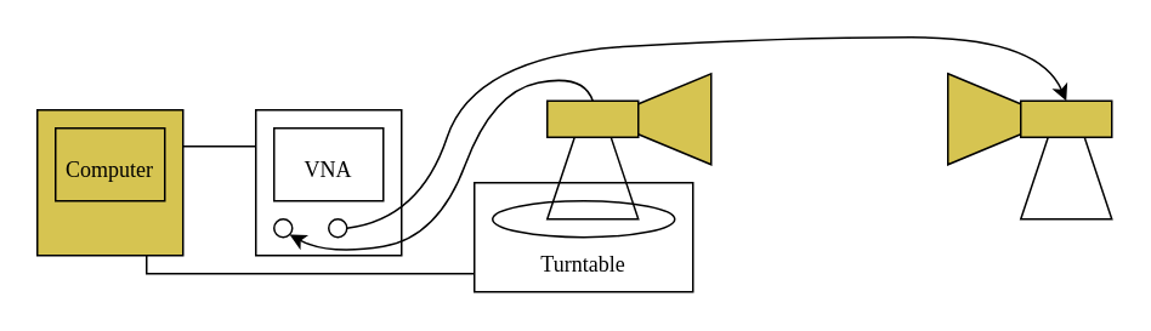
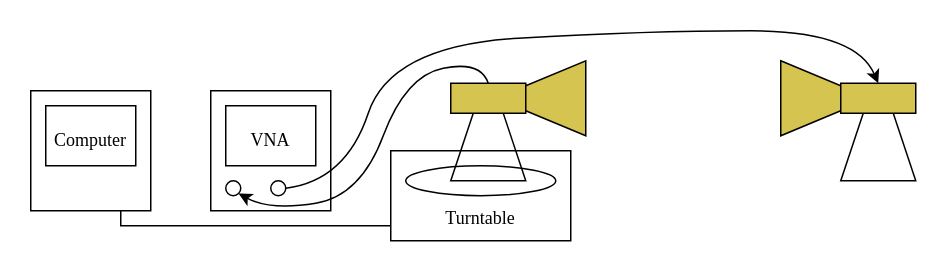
  <mxCell id="0" />
  <mxCell id="1" parent="0" />
  <mxCell id="2" value="" style="shape=trapezoid;perimeter=trapezoidPerimeter;whiteSpace=wrap;html=1;fixedSize=1;fillColor=none;" vertex="1" parent="1"><mxGeometry x="560" y="60" width="50" height="60" as="geometry" /></mxCell>
  <mxCell id="3" value="&lt;div&gt;VNA&lt;/div&gt;&lt;div&gt;&lt;br&gt;&lt;/div&gt;" style="whiteSpace=wrap;html=1;aspect=fixed;fontFamily=Times New Roman;" vertex="1" parent="1"><mxGeometry x="140" y="60" width="80" height="80" as="geometry" /></mxCell>
- <mxCell id="4" style="edgeStyle=orthogonalEdgeStyle;rounded=0;orthogonalLoop=1;jettySize=auto;html=1;exitX=1;exitY=0.25;exitDx=0;exitDy=0;entryX=0;entryY=0.25;entryDx=0;entryDy=0;endArrow=none;endFill=0;" edge="1" parent="1" source="6" target="3"><mxGeometry relative="1" as="geometry" /></mxCell>
  <mxCell id="5" style="edgeStyle=orthogonalEdgeStyle;rounded=0;orthogonalLoop=1;jettySize=auto;html=1;exitX=0.75;exitY=1;exitDx=0;exitDy=0;entryX=0;entryY=1;entryDx=0;entryDy=0;endArrow=none;endFill=0;" edge="1" parent="1" source="6" target="7"><mxGeometry relative="1" as="geometry"><Array as="points"><mxPoint x="80" y="150" /><mxPoint x="260" y="150" /></Array></mxGeometry></mxCell>
- <mxCell id="6" value="&lt;div&gt;Computer&lt;/div&gt;&lt;div&gt;&lt;br&gt;&lt;/div&gt;" style="whiteSpace=wrap;html=1;aspect=fixed;fontFamily=Times New Roman;fillColor=#d6c451;" vertex="1" parent="1"><mxGeometry x="20" y="60" width="80" height="80" as="geometry" /></mxCell>
+ <mxCell id="6" value="&lt;div&gt;Computer&lt;/div&gt;&lt;div&gt;&lt;br&gt;&lt;/div&gt;" style="whiteSpace=wrap;html=1;aspect=fixed;fontFamily=Times New Roman;" vertex="1" parent="1"><mxGeometry x="20" y="60" width="80" height="80" as="geometry" /></mxCell>
  <mxCell id="7" value="&lt;div&gt;&lt;br&gt;&lt;/div&gt;&lt;div&gt;&lt;br&gt;&lt;/div&gt;&lt;div&gt;Turntable&lt;br&gt;&lt;/div&gt;" style="rounded=0;whiteSpace=wrap;html=1;fontFamily=Times New Roman;" vertex="1" parent="1"><mxGeometry x="260" y="100" width="120" height="60" as="geometry" /></mxCell>
  <mxCell id="8" value="" style="ellipse;whiteSpace=wrap;html=1;" vertex="1" parent="1"><mxGeometry x="270" y="110" width="100" height="20" as="geometry" /></mxCell>
  <mxCell id="9" value="" style="triangle;whiteSpace=wrap;html=1;fillColor=#D6C451;" vertex="1" parent="1"><mxGeometry x="520" y="40" width="60" height="50" as="geometry" /></mxCell>
  <mxCell id="10" value="" style="rounded=0;whiteSpace=wrap;html=1;fillColor=#D6C451;" vertex="1" parent="1"><mxGeometry x="560" y="55" width="50" height="20" as="geometry" /></mxCell>
  <mxCell id="11" value="" style="shape=trapezoid;perimeter=trapezoidPerimeter;whiteSpace=wrap;html=1;fixedSize=1;fillColor=none;" vertex="1" parent="1"><mxGeometry x="300" y="60" width="50" height="60" as="geometry" /></mxCell>
  <mxCell id="12" value="" style="triangle;whiteSpace=wrap;html=1;fillColor=#D6C451;direction=west;" vertex="1" parent="1"><mxGeometry x="330" y="40" width="60" height="50" as="geometry" /></mxCell>
  <mxCell id="13" value="" style="rounded=0;whiteSpace=wrap;html=1;fillColor=#D6C451;" vertex="1" parent="1"><mxGeometry x="300" y="55" width="50" height="20" as="geometry" /></mxCell>
  <mxCell id="14" value="" style="rounded=0;whiteSpace=wrap;html=1;fillColor=none;" vertex="1" parent="1"><mxGeometry x="30" y="70" width="60" height="40" as="geometry" /></mxCell>
  <mxCell id="15" value="" style="rounded=0;whiteSpace=wrap;html=1;fillColor=none;" vertex="1" parent="1"><mxGeometry x="150" y="70" width="60" height="40" as="geometry" /></mxCell>
  <mxCell id="16" value="" style="ellipse;whiteSpace=wrap;html=1;aspect=fixed;" vertex="1" parent="1"><mxGeometry x="150" y="120" width="10" height="10" as="geometry" /></mxCell>
  <mxCell id="17" value="" style="ellipse;whiteSpace=wrap;html=1;aspect=fixed;" vertex="1" parent="1"><mxGeometry x="180" y="120" width="10" height="10" as="geometry" /></mxCell>
  <mxCell id="18" value="" style="curved=1;endArrow=classic;html=1;rounded=0;entryX=0.5;entryY=0;entryDx=0;entryDy=0;endFill=1;exitX=1;exitY=0.5;exitDx=0;exitDy=0;" edge="1" parent="1" source="17" target="10"><mxGeometry width="50" height="50" relative="1" as="geometry"><mxPoint x="280" y="250" as="sourcePoint" /><mxPoint x="650" y="30" as="targetPoint" /><Array as="points"><mxPoint x="230" y="120" /><mxPoint x="260" y="30" /><mxPoint x="430" y="20" /><mxPoint x="570" y="20" /></Array></mxGeometry></mxCell>
  <mxCell id="19" value="" style="curved=1;endArrow=none;html=1;rounded=0;exitX=1;exitY=1;exitDx=0;exitDy=0;entryX=0.5;entryY=0;entryDx=0;entryDy=0;endFill=0;startArrow=classic;startFill=1;" edge="1" parent="1" source="16" target="13"><mxGeometry width="50" height="50" relative="1" as="geometry"><mxPoint x="160" y="150" as="sourcePoint" /><mxPoint x="320" y="50" as="targetPoint" /><Array as="points"><mxPoint x="180" y="140" /><mxPoint x="240" y="130" /><mxPoint x="270" y="50" /><mxPoint x="320" y="40" /></Array></mxGeometry></mxCell>
